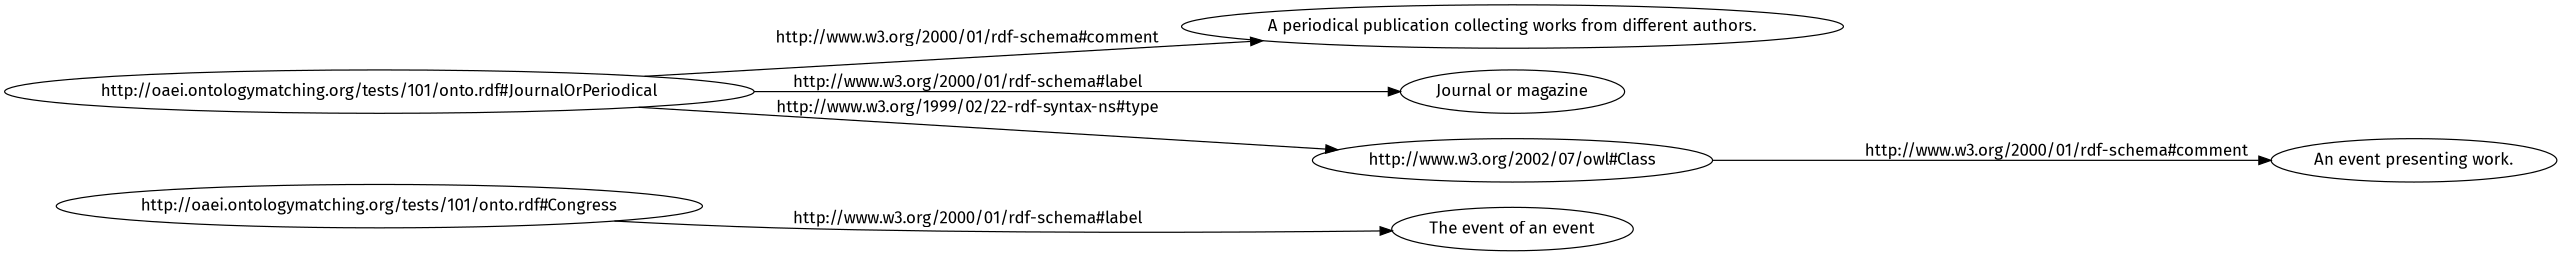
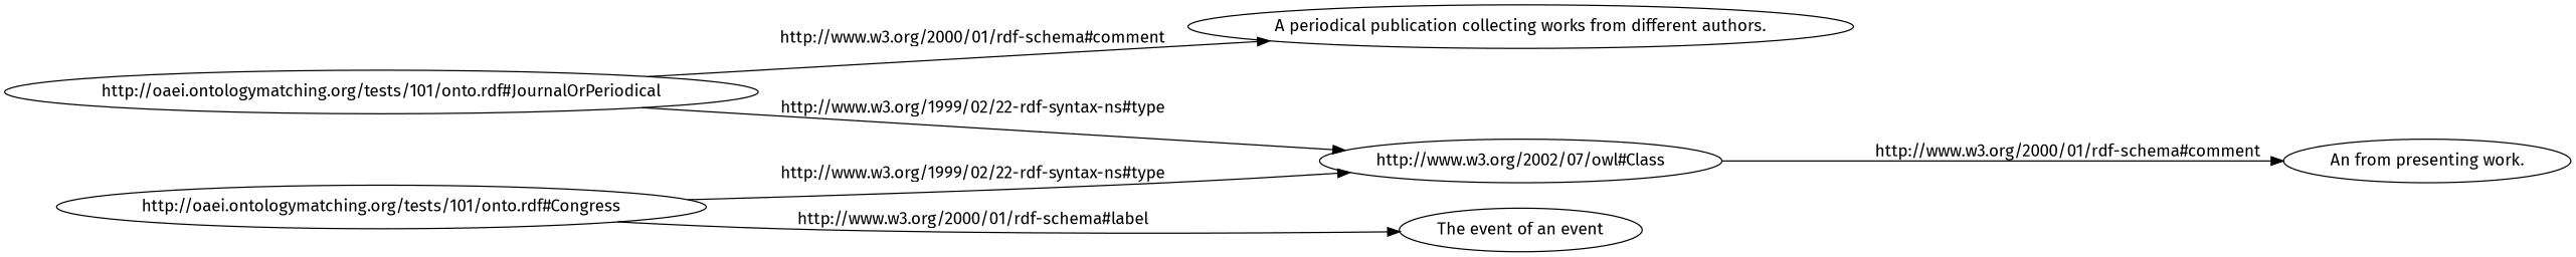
  digraph {
    fontname="Fira Sans"
    rankdir=LR
    node [fontname="Fira Sans"]
    edge [fontname="Fira Sans"]
    n1 [label="A periodical publication collecting works from different authors."]
-   n2 [label="An event presenting work."]
-   n3 [label="Journal or magazine"]
+   n2 [label="An from presenting work."]
    n4 [label="The event of an event"]
    n5 [label="http://oaei.ontologymatching.org/tests/101/onto.rdf#Congress"]
    n6 [label="http://www.w3.org/2002/07/owl#Class"]
    n7 [label="http://oaei.ontologymatching.org/tests/101/onto.rdf#JournalOrPeriodical"]
    n5 -> n4 [label="http://www.w3.org/2000/01/rdf-schema#label"]
+   n5 -> n6 [label="http://www.w3.org/1999/02/22-rdf-syntax-ns#type"]
    n6 -> n2 [label="http://www.w3.org/2000/01/rdf-schema#comment"]
    n7 -> n1 [label="http://www.w3.org/2000/01/rdf-schema#comment"]
-   n7 -> n3 [label="http://www.w3.org/2000/01/rdf-schema#label"]
    n7 -> n6 [label="http://www.w3.org/1999/02/22-rdf-syntax-ns#type"]
  }
